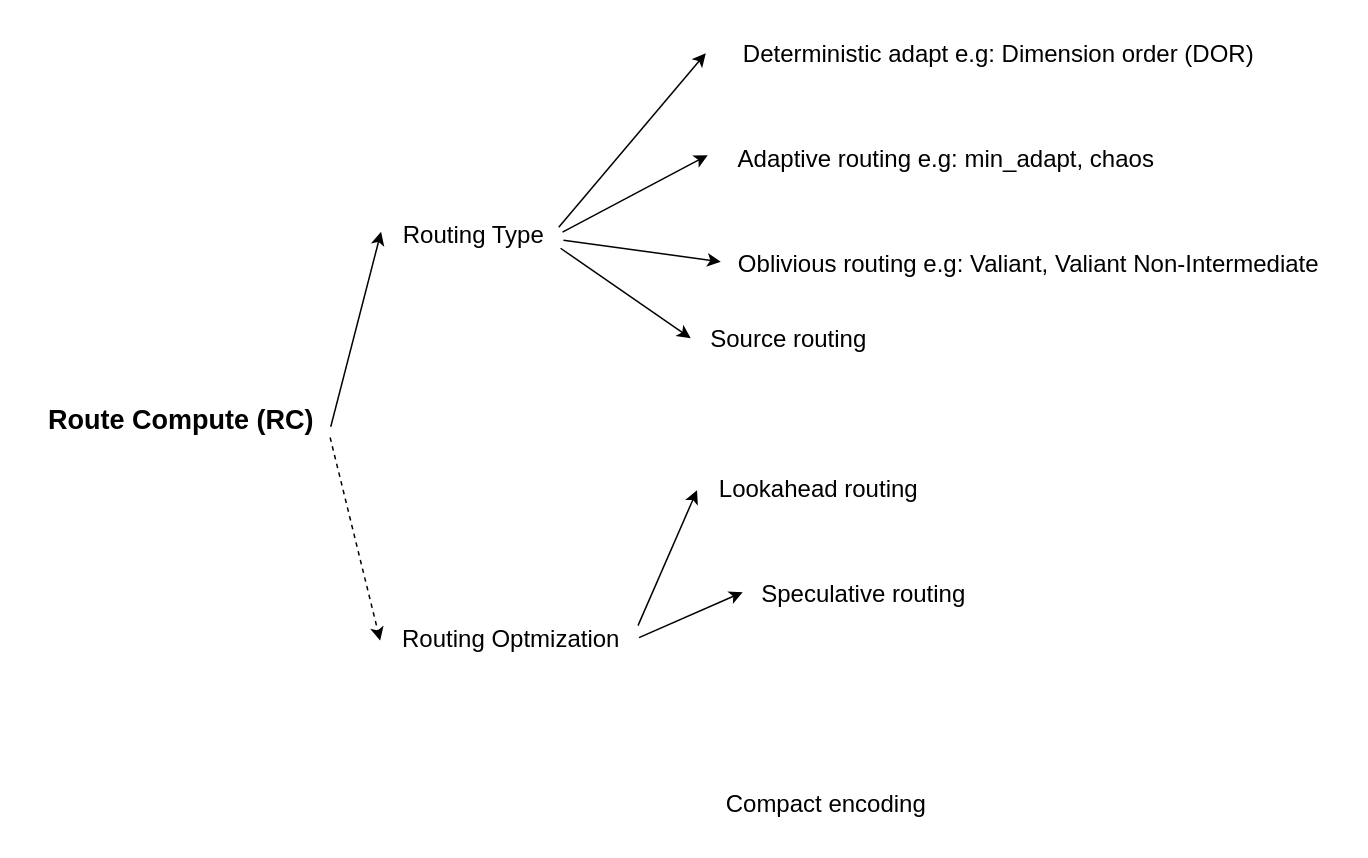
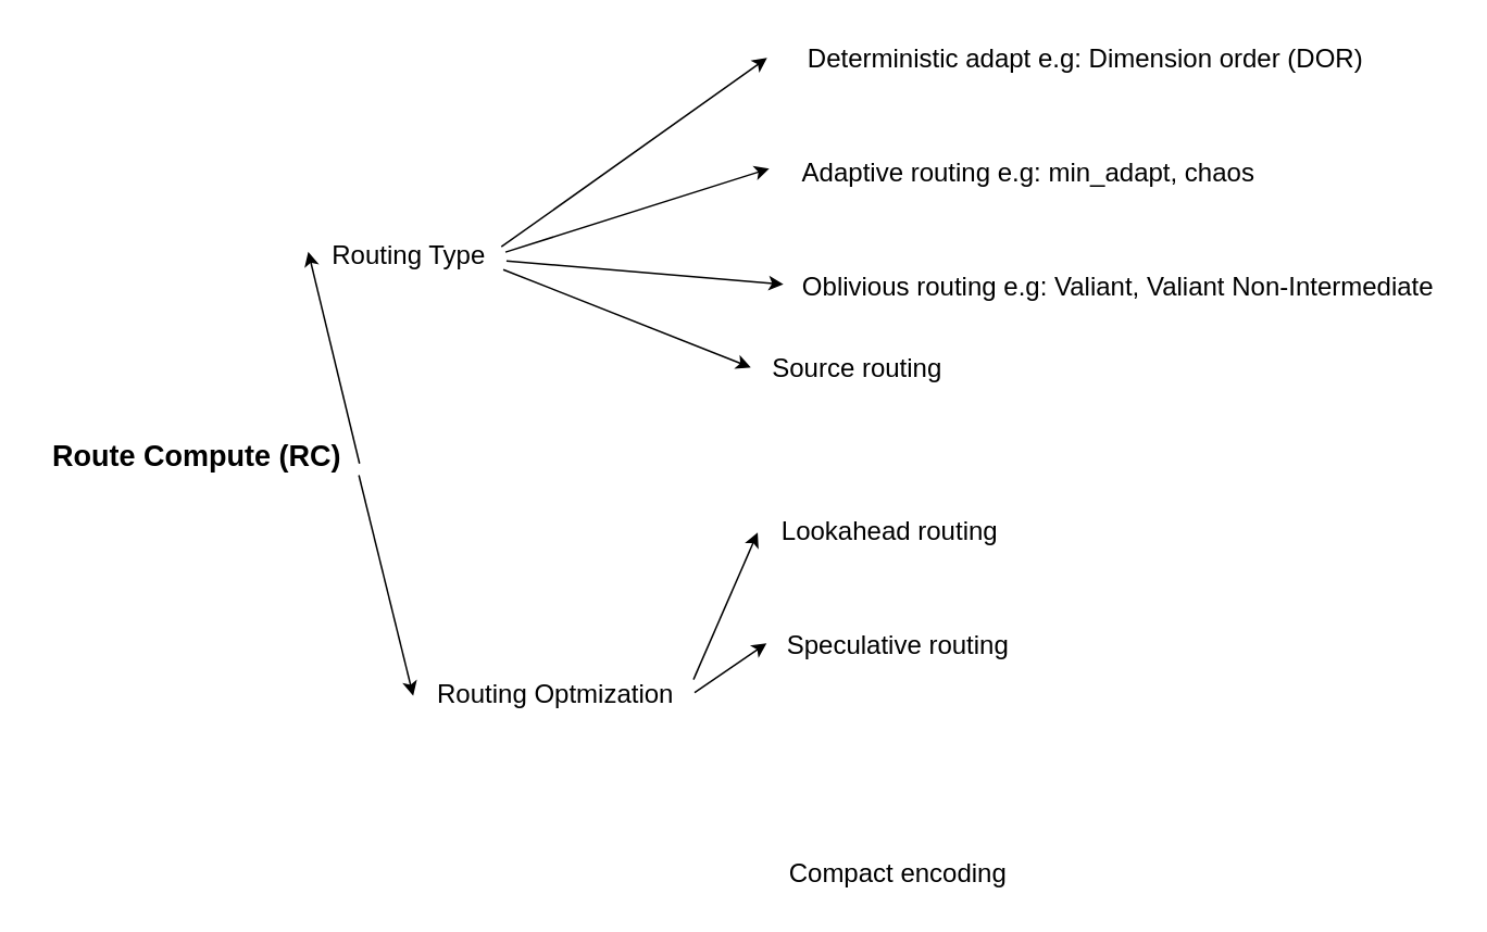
  <mxCell id="0" />
  <mxCell id="1" parent="0" />
  <mxCell id="2" value="&lt;font style=&quot;font-size: 18px;&quot;&gt;&lt;b&gt;Route Compute (RC)&lt;/b&gt;&lt;/font&gt;" style="text;html=1;align=center;verticalAlign=middle;resizable=0;points=[];autosize=1;strokeColor=none;fillColor=none;" vertex="1" parent="1"><mxGeometry y="260" width="200" height="40" as="geometry" x="20" /></mxCell>
- <mxCell id="3" value="&lt;font style=&quot;font-size: 16px;&quot;&gt;Routing Type&lt;/font&gt;" style="text;html=1;align=center;verticalAlign=middle;resizable=0;points=[];autosize=1;strokeColor=none;fillColor=none;rounded=1;arcSize=0;" vertex="1" parent="1"><mxGeometry x="255" y="141" width="120" height="30" as="geometry" /></mxCell>
+ <mxCell id="3" value="&lt;font style=&quot;font-size: 16px;&quot;&gt;Routing Type&lt;/font&gt;" style="text;html=1;align=center;verticalAlign=middle;resizable=0;points=[];autosize=1;strokeColor=none;fillColor=none;rounded=1;arcSize=0;" vertex="1" parent="1"><mxGeometry x="190" y="141" width="120" height="30" as="geometry" /></mxCell>
  <mxCell id="4" value="" style="endArrow=classic;html=1;rounded=0;exitX=0.975;exitY=0.333;exitDx=0;exitDy=0;exitPerimeter=0;entryX=-0.027;entryY=0.5;entryDx=0;entryDy=0;entryPerimeter=0;" edge="1" parent="1" source="3" target="5"><mxGeometry width="50" height="50" relative="1" as="geometry"><mxPoint x="490" y="-10" as="sourcePoint" /><mxPoint x="611" y="-10" as="targetPoint" /></mxGeometry></mxCell>
  <mxCell id="5" value="&lt;font style=&quot;font-size: 16px;&quot;&gt;Deterministic&amp;nbsp;&lt;/font&gt;&lt;span style=&quot;font-size: 16px;&quot;&gt;adapt e.g: Dimension order (DOR)&lt;/span&gt;" style="text;html=1;align=center;verticalAlign=middle;resizable=0;points=[];autosize=1;strokeColor=none;fillColor=none;" vertex="1" parent="1"><mxGeometry x="480" y="20" width="370" height="30" as="geometry" /></mxCell>
  <mxCell id="6" value="" style="endArrow=classic;html=1;rounded=0;exitX=0.996;exitY=0.441;exitDx=0;exitDy=0;exitPerimeter=0;entryX=-0.029;entryY=0.433;entryDx=0;entryDy=0;entryPerimeter=0;" edge="1" parent="1" source="3" target="7"><mxGeometry width="50" height="50" relative="1" as="geometry"><mxPoint x="490" y="60" as="sourcePoint" /><mxPoint x="611" y="60" as="targetPoint" /></mxGeometry></mxCell>
  <mxCell id="7" value="&lt;font style=&quot;font-size: 16px;&quot;&gt;Adaptive&amp;nbsp;&lt;/font&gt;&lt;span style=&quot;font-size: 16px;&quot;&gt;routing&amp;nbsp;&lt;/span&gt;&lt;span style=&quot;font-size: 16px;&quot;&gt;e.g: min_adapt, chaos&lt;/span&gt;" style="text;html=1;align=center;verticalAlign=middle;resizable=0;points=[];autosize=1;strokeColor=none;fillColor=none;" vertex="1" parent="1"><mxGeometry x="480" y="90" width="300" height="30" as="geometry" /></mxCell>
  <mxCell id="8" value="" style="endArrow=classic;html=1;rounded=0;exitX=1;exitY=0.6;exitDx=0;exitDy=0;exitPerimeter=0;entryX=-0.012;entryY=0.433;entryDx=0;entryDy=0;entryPerimeter=0;" edge="1" parent="1" source="2" target="3"><mxGeometry width="50" height="50" relative="1" as="geometry"><mxPoint x="239" y="100" as="sourcePoint" /><mxPoint x="266.94" y="214" as="targetPoint" /></mxGeometry></mxCell>
  <mxCell id="9" value="" style="endArrow=classic;html=1;rounded=0;exitX=1.001;exitY=0.621;exitDx=0;exitDy=0;exitPerimeter=0;entryX=0;entryY=0.467;entryDx=0;entryDy=0;entryPerimeter=0;" edge="1" parent="1" source="3" target="11"><mxGeometry width="50" height="50" relative="1" as="geometry"><mxPoint x="435" y="220" as="sourcePoint" /><mxPoint x="560" y="220" as="targetPoint" /></mxGeometry></mxCell>
  <mxCell id="10" value="" style="endArrow=classic;html=1;rounded=0;entryX=0;entryY=0.5;entryDx=0;entryDy=0;entryPerimeter=0;exitX=0.985;exitY=0.8;exitDx=0;exitDy=0;exitPerimeter=0;" edge="1" parent="1" source="3" target="12"><mxGeometry width="50" height="50" relative="1" as="geometry"><mxPoint x="400" y="160" as="sourcePoint" /><mxPoint x="520" y="324" as="targetPoint" /></mxGeometry></mxCell>
  <mxCell id="11" value="&lt;font style=&quot;font-size: 16px;&quot;&gt;Oblivious&amp;nbsp;&lt;/font&gt;&lt;span style=&quot;font-size: 16px;&quot;&gt;routing&amp;nbsp;&lt;/span&gt;&lt;span style=&quot;font-size: 16px;&quot;&gt;e.g: Valiant, Valiant Non-Intermediate&lt;/span&gt;" style="text;html=1;align=center;verticalAlign=middle;resizable=0;points=[];autosize=1;strokeColor=none;fillColor=none;" vertex="1" parent="1"><mxGeometry x="480" y="160" width="410" height="30" as="geometry" /></mxCell>
  <mxCell id="12" value="&lt;font style=&quot;font-size: 16px;&quot;&gt;Source routing&lt;/font&gt;" style="text;html=1;align=center;verticalAlign=middle;resizable=0;points=[];autosize=1;strokeColor=none;fillColor=none;" vertex="1" parent="1"><mxGeometry x="460" y="210" width="130" height="30" as="geometry" /></mxCell>
  <mxCell id="13" value="&lt;font style=&quot;font-size: 16px;&quot;&gt;Routing Optmization&lt;/font&gt;" style="text;html=1;align=center;verticalAlign=middle;resizable=0;points=[];autosize=1;strokeColor=none;fillColor=none;rounded=1;arcSize=0;" vertex="1" parent="1"><mxGeometry x="255" y="410" width="170" height="30" as="geometry" /></mxCell>
- <mxCell id="14" value="" style="endArrow=classic;html=1;rounded=0;exitX=0.998;exitY=0.779;exitDx=0;exitDy=0;exitPerimeter=0;entryX=-0.012;entryY=0.552;entryDx=0;entryDy=0;entryPerimeter=0;dashed=1;" edge="1" parent="1" source="2" target="13"><mxGeometry width="50" height="50" relative="1" as="geometry"><mxPoint x="245" y="224" as="sourcePoint" /><mxPoint x="289" y="164" as="targetPoint" /></mxGeometry></mxCell>
+ <mxCell id="14" value="" style="endArrow=classic;html=1;rounded=0;exitX=0.998;exitY=0.779;exitDx=0;exitDy=0;exitPerimeter=0;entryX=-0.012;entryY=0.552;entryDx=0;entryDy=0;entryPerimeter=0;" edge="1" parent="1" source="2" target="13"><mxGeometry width="50" height="50" relative="1" as="geometry"><mxPoint x="245" y="224" as="sourcePoint" /><mxPoint x="289" y="164" as="targetPoint" /></mxGeometry></mxCell>
  <mxCell id="15" value="&lt;span style=&quot;font-size: 16px;&quot;&gt;Lookahead routing&lt;/span&gt;" style="text;html=1;align=center;verticalAlign=middle;resizable=0;points=[];autosize=1;strokeColor=none;fillColor=none;" vertex="1" parent="1"><mxGeometry x="465" y="310" width="160" height="30" as="geometry" /></mxCell>
- <mxCell id="16" value="&lt;span style=&quot;font-size: 16px;&quot;&gt;Speculative routing&lt;/span&gt;" style="text;html=1;align=center;verticalAlign=middle;resizable=0;points=[];autosize=1;strokeColor=none;fillColor=none;" vertex="1" parent="1"><mxGeometry x="495" y="380" width="160" height="30" as="geometry" /></mxCell>
+ <mxCell id="16" value="&lt;span style=&quot;font-size: 16px;&quot;&gt;Speculative routing&lt;/span&gt;" style="text;html=1;align=center;verticalAlign=middle;resizable=0;points=[];autosize=1;strokeColor=none;fillColor=none;" vertex="1" parent="1"><mxGeometry x="470" y="380" width="160" height="30" as="geometry" /></mxCell>
  <mxCell id="17" value="&lt;font style=&quot;font-size: 16px;&quot;&gt;Compact encoding&lt;/font&gt;" style="text;html=1;align=center;verticalAlign=middle;resizable=0;points=[];autosize=1;strokeColor=none;fillColor=none;" vertex="1" parent="1"><mxGeometry x="470" y="520" width="160" height="30" as="geometry" /></mxCell>
  <mxCell id="18" value="" style="endArrow=classic;html=1;rounded=0;entryX=-0.005;entryY=0.543;entryDx=0;entryDy=0;entryPerimeter=0;exitX=0.999;exitY=0.219;exitDx=0;exitDy=0;exitPerimeter=0;" edge="1" parent="1" source="13" target="15"><mxGeometry width="50" height="50" relative="1" as="geometry"><mxPoint x="408" y="175" as="sourcePoint" /><mxPoint x="490" y="255" as="targetPoint" /></mxGeometry></mxCell>
  <mxCell id="19" value="" style="endArrow=classic;html=1;rounded=0;entryX=-0.002;entryY=0.476;entryDx=0;entryDy=0;entryPerimeter=0;exitX=1.003;exitY=0.486;exitDx=0;exitDy=0;exitPerimeter=0;" edge="1" parent="1" source="13" target="16"><mxGeometry width="50" height="50" relative="1" as="geometry"><mxPoint x="435" y="427" as="sourcePoint" /><mxPoint x="469" y="336" as="targetPoint" /></mxGeometry></mxCell>
